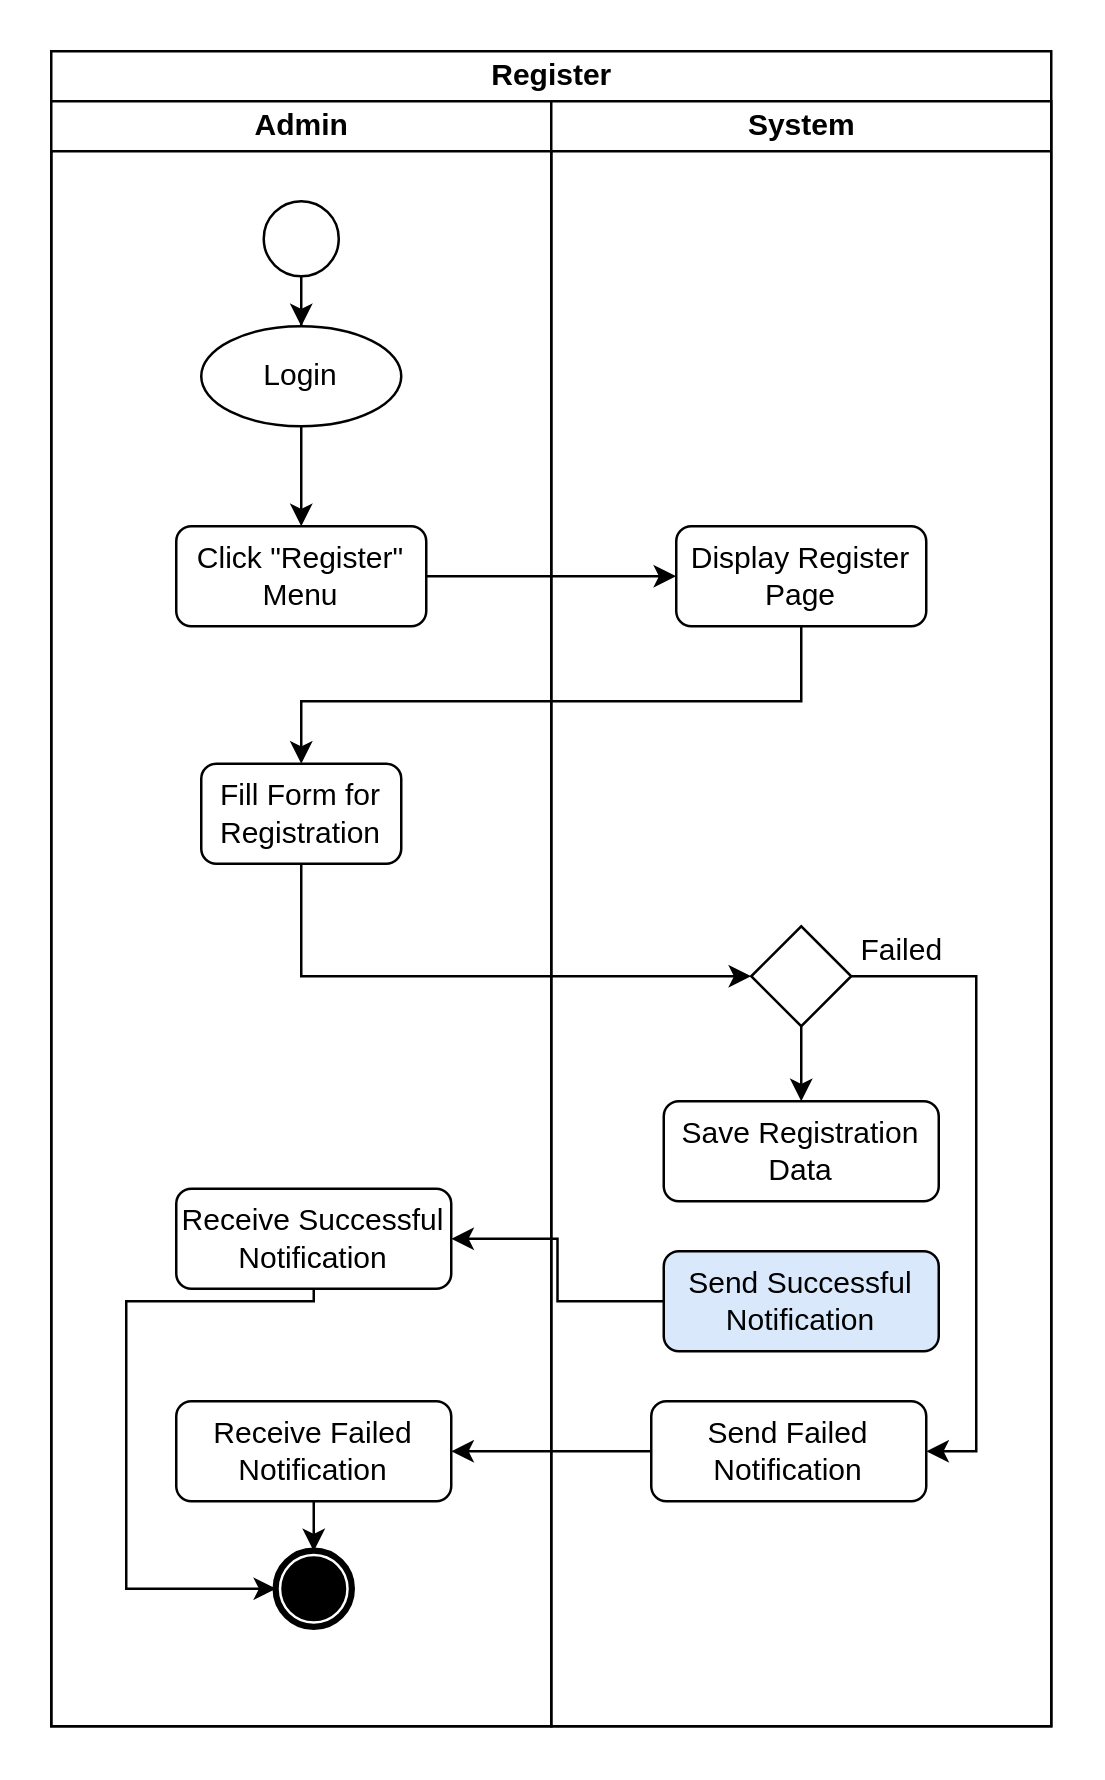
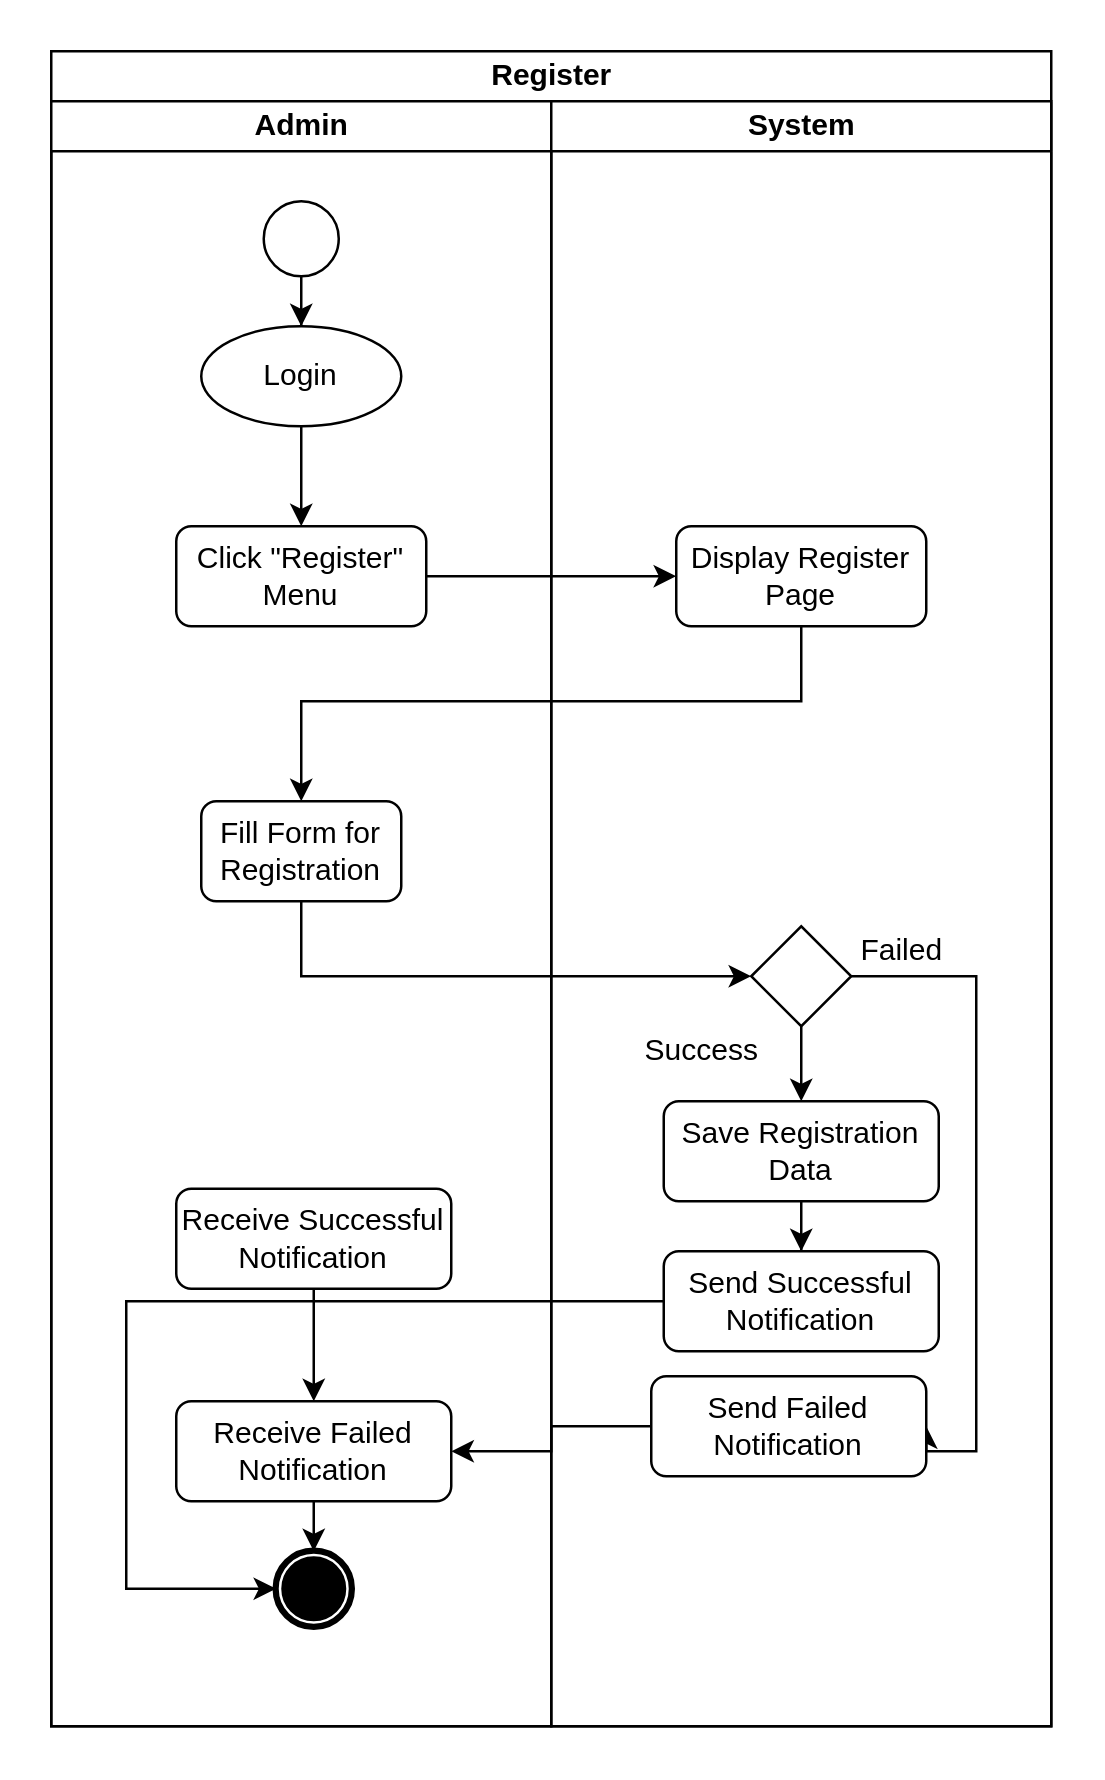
  <mxCell id="0" />
  <mxCell id="1" parent="0" />
  <mxCell id="2" value="Register" style="swimlane;html=1;childLayout=stackLayout;resizeParent=1;resizeParentMax=0;startSize=20;" parent="1" vertex="1"><mxGeometry x="20" y="20" width="400" height="670" as="geometry" /></mxCell>
  <mxCell id="3" value="Admin" style="swimlane;html=1;startSize=20;" parent="2" vertex="1"><mxGeometry y="20" width="200" height="650" as="geometry" /></mxCell>
  <mxCell id="4" style="edgeStyle=orthogonalEdgeStyle;rounded=0;orthogonalLoop=1;jettySize=auto;html=1;entryX=0.5;entryY=0;entryDx=0;entryDy=0;" parent="3" source="5" target="12" edge="1"><mxGeometry relative="1" as="geometry" /></mxCell>
  <mxCell id="5" value="" style="ellipse;whiteSpace=wrap;html=1;aspect=fixed;fillColor=#FFFFFF;" parent="3" vertex="1"><mxGeometry x="85" y="40" width="30" height="30" as="geometry" /></mxCell>
- <mxCell id="6" value="Fill Form for Registration" style="rounded=1;whiteSpace=wrap;html=1;fillColor=#FFFFFF;" parent="3" vertex="1"><mxGeometry x="60" y="265" width="80" height="40" as="geometry" /></mxCell>
+ <mxCell id="6" value="Fill Form for Registration" style="rounded=1;whiteSpace=wrap;html=1;fillColor=#FFFFFF;" parent="3" vertex="1"><mxGeometry x="60" y="280" width="80" height="40" as="geometry" /></mxCell>
  <mxCell id="7" style="edgeStyle=orthogonalEdgeStyle;rounded=0;orthogonalLoop=1;jettySize=auto;html=1;entryX=0;entryY=0.5;entryDx=0;entryDy=0;" parent="3" source="8" target="14" edge="1"><mxGeometry relative="1" as="geometry"><Array as="points"><mxPoint x="30" y="480" /><mxPoint x="30" y="595" /></Array><mxPoint x="90" y="595" as="targetPoint" /></mxGeometry></mxCell>
  <mxCell id="8" value="Receive Successful Notification" style="rounded=1;whiteSpace=wrap;html=1;fillColor=#FFFFFF;" parent="3" vertex="1"><mxGeometry x="50" y="435" width="110" height="40" as="geometry" /></mxCell>
  <mxCell id="9" style="edgeStyle=orthogonalEdgeStyle;rounded=0;orthogonalLoop=1;jettySize=auto;html=1;entryX=0.5;entryY=0;entryDx=0;entryDy=0;" parent="3" source="10" target="14" edge="1"><mxGeometry relative="1" as="geometry"><mxPoint x="105" y="580" as="targetPoint" /></mxGeometry></mxCell>
  <mxCell id="10" value="Receive Failed Notification" style="rounded=1;whiteSpace=wrap;html=1;fillColor=#FFFFFF;" parent="3" vertex="1"><mxGeometry x="50" y="520" width="110" height="40" as="geometry" /></mxCell>
  <mxCell id="11" style="edgeStyle=orthogonalEdgeStyle;rounded=0;orthogonalLoop=1;jettySize=auto;html=1;entryX=0.5;entryY=0;entryDx=0;entryDy=0;" parent="3" source="12" target="13" edge="1"><mxGeometry relative="1" as="geometry" /></mxCell>
  <mxCell id="12" value="Login" style="ellipse;whiteSpace=wrap;html=1;fillColor=#FFFFFF;" parent="3" vertex="1"><mxGeometry x="60" y="90" width="80" height="40" as="geometry" /></mxCell>
  <mxCell id="13" value="Click &quot;Register&quot; Menu" style="rounded=1;whiteSpace=wrap;html=1;fillColor=#FFFFFF;" parent="3" vertex="1"><mxGeometry x="50" y="170" width="100" height="40" as="geometry" /></mxCell>
  <mxCell id="14" value="" style="shape=mxgraph.bpmn.shape;html=1;verticalLabelPosition=bottom;labelBackgroundColor=#ffffff;verticalAlign=top;align=center;perimeter=ellipsePerimeter;outlineConnect=0;outline=end;symbol=terminate;" vertex="1" parent="3"><mxGeometry x="90" y="580" width="30" height="30" as="geometry" /></mxCell>
  <mxCell id="15" value="System" style="swimlane;html=1;startSize=20;" parent="2" vertex="1"><mxGeometry x="200" y="20" width="200" height="650" as="geometry" /></mxCell>
  <mxCell id="16" value="Save Registration Data" style="rounded=1;whiteSpace=wrap;html=1;fillColor=#FFFFFF;" parent="15" vertex="1"><mxGeometry x="45" y="400" width="110" height="40" as="geometry" /></mxCell>
  <mxCell id="17" style="edgeStyle=orthogonalEdgeStyle;rounded=0;orthogonalLoop=1;jettySize=auto;html=1;entryX=0.5;entryY=0;entryDx=0;entryDy=0;" parent="15" source="19" target="16" edge="1"><mxGeometry relative="1" as="geometry" /></mxCell>
  <mxCell id="18" style="edgeStyle=orthogonalEdgeStyle;rounded=0;orthogonalLoop=1;jettySize=auto;html=1;entryX=1;entryY=0.5;entryDx=0;entryDy=0;" parent="15" source="19" target="20" edge="1"><mxGeometry relative="1" as="geometry"><Array as="points"><mxPoint x="170" y="350" /><mxPoint x="170" y="540" /></Array></mxGeometry></mxCell>
  <mxCell id="19" value="" style="rhombus;whiteSpace=wrap;html=1;fillColor=#FFFFFF;rotation=-90;" parent="15" vertex="1"><mxGeometry x="80" y="330" width="40" height="40" as="geometry" /></mxCell>
- <mxCell id="20" value="Send Failed Notification" style="rounded=1;whiteSpace=wrap;html=1;fillColor=#FFFFFF;" parent="15" vertex="1"><mxGeometry x="40" y="520" width="110" height="40" as="geometry" /></mxCell>
+ <mxCell id="20" value="Send Failed Notification" style="rounded=1;whiteSpace=wrap;html=1;fillColor=#FFFFFF;" parent="15" vertex="1"><mxGeometry x="40" y="510" width="110" height="40" as="geometry" /></mxCell>
  <mxCell id="21" value="Display Register Page" style="rounded=1;whiteSpace=wrap;html=1;fillColor=#FFFFFF;" parent="15" vertex="1"><mxGeometry x="50" y="170" width="100" height="40" as="geometry" /></mxCell>
  <mxCell id="22" style="edgeStyle=orthogonalEdgeStyle;rounded=0;orthogonalLoop=1;jettySize=auto;html=1;entryX=0;entryY=0.5;entryDx=0;entryDy=0;" parent="2" source="13" target="21" edge="1"><mxGeometry relative="1" as="geometry" /></mxCell>
  <mxCell id="23" style="edgeStyle=orthogonalEdgeStyle;rounded=0;orthogonalLoop=1;jettySize=auto;html=1;entryX=0.5;entryY=0;entryDx=0;entryDy=0;" parent="2" source="21" target="6" edge="1"><mxGeometry relative="1" as="geometry"><Array as="points"><mxPoint x="300" y="260" /><mxPoint x="100" y="260" /></Array></mxGeometry></mxCell>
  <mxCell id="24" style="edgeStyle=orthogonalEdgeStyle;rounded=0;orthogonalLoop=1;jettySize=auto;html=1;entryX=1;entryY=0.5;entryDx=0;entryDy=0;" parent="2" source="20" target="10" edge="1"><mxGeometry relative="1" as="geometry" /></mxCell>
  <mxCell id="25" style="edgeStyle=orthogonalEdgeStyle;rounded=0;orthogonalLoop=1;jettySize=auto;html=1;entryX=0.5;entryY=0;entryDx=0;entryDy=0;" parent="2" source="6" target="19" edge="1"><mxGeometry relative="1" as="geometry"><mxPoint x="100" y="380" as="targetPoint" /><Array as="points"><mxPoint x="100" y="370" /></Array></mxGeometry></mxCell>
- <mxCell id="26" value="Send Successful Notification" style="rounded=1;whiteSpace=wrap;html=1;fillColor=#dae8fc;" parent="1" vertex="1"><mxGeometry x="265" y="500" width="110" height="40" as="geometry" /></mxCell>
- <mxCell id="28" style="edgeStyle=orthogonalEdgeStyle;rounded=0;orthogonalLoop=1;jettySize=auto;html=1;entryX=1;entryY=0.5;entryDx=0;entryDy=0;" parent="1" source="26" target="8" edge="1"><mxGeometry relative="1" as="geometry" /></mxCell>
+ <mxCell id="26" value="Send Successful Notification" style="rounded=1;whiteSpace=wrap;html=1;fillColor=#FFFFFF;" parent="1" vertex="1"><mxGeometry x="265" y="500" width="110" height="40" as="geometry" /></mxCell>
+ <mxCell id="27" style="edgeStyle=orthogonalEdgeStyle;rounded=0;orthogonalLoop=1;jettySize=auto;html=1;entryX=0.5;entryY=0;entryDx=0;entryDy=0;" parent="1" source="16" target="26" edge="1"><mxGeometry relative="1" as="geometry" /></mxCell>
+ <mxCell id="28" style="edgeStyle=orthogonalEdgeStyle;rounded=0;orthogonalLoop=1;jettySize=auto;html=1;" parent="1" source="26" target="10" edge="1"><mxGeometry relative="1" as="geometry" /></mxCell>
  <mxCell id="29" value="Failed" style="text;html=1;align=center;verticalAlign=middle;resizable=0;points=[];autosize=1;strokeColor=none;" parent="1" vertex="1"><mxGeometry x="335" y="370" width="50" height="20" as="geometry" /></mxCell>
+ <mxCell id="30" value="Success" style="text;html=1;align=center;verticalAlign=middle;resizable=0;points=[];autosize=1;strokeColor=none;" parent="1" vertex="1"><mxGeometry x="250" y="410" width="60" height="20" as="geometry" /></mxCell>
